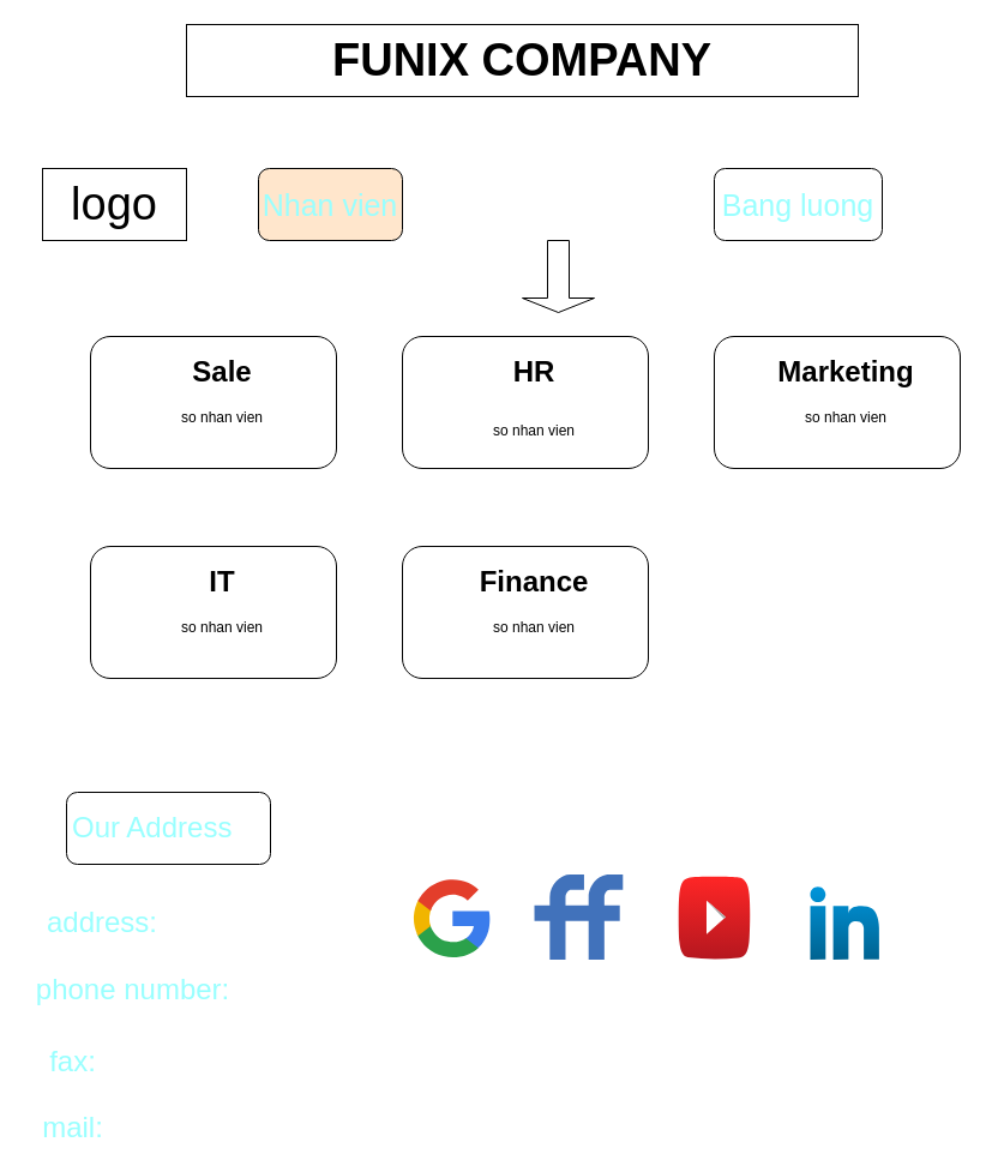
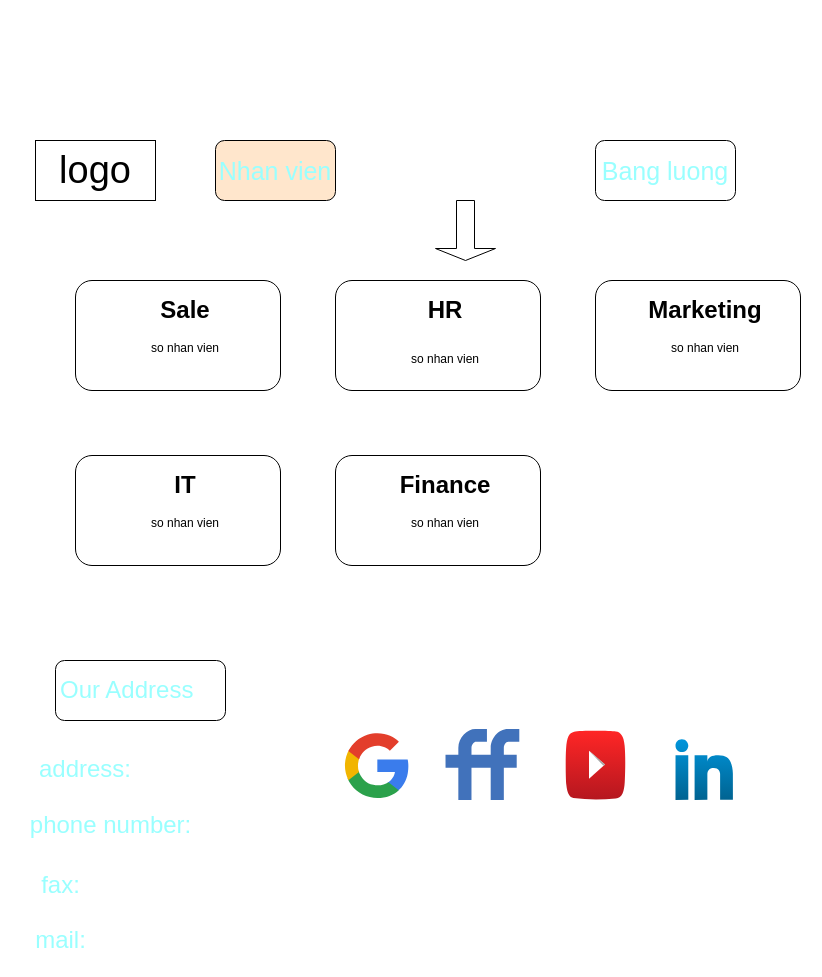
  <mxCell id="0" />
  <mxCell id="1" parent="0" />
- <mxCell id="2" value="&lt;b&gt;&lt;font style=&quot;font-size: 38px&quot;&gt;FUNIX COMPANY&lt;/font&gt;&lt;/b&gt;" style="rounded=0;whiteSpace=wrap;html=1;" parent="1" vertex="1"><mxGeometry x="155" y="20" width="560" height="60" as="geometry" /></mxCell>
  <mxCell id="3" value="logo" style="rounded=0;whiteSpace=wrap;html=1;fontSize=38;" parent="1" vertex="1"><mxGeometry x="35" y="140" width="120" height="60" as="geometry" /></mxCell>
  <mxCell id="4" value="Nhan vien" style="rounded=1;whiteSpace=wrap;html=1;fontSize=25;fontColor=#99FFFF;fillColor=#ffe6cc;" parent="1" vertex="1"><mxGeometry x="215" y="140" width="120" height="60" as="geometry" /></mxCell>
  <mxCell id="5" value="Bang luong" style="rounded=1;whiteSpace=wrap;html=1;fontSize=25;fontColor=#99FFFF;" parent="1" vertex="1"><mxGeometry x="595" y="140" width="140" height="60" as="geometry" /></mxCell>
  <mxCell id="6" value="" style="dashed=0;outlineConnect=0;html=1;align=center;labelPosition=center;verticalLabelPosition=bottom;verticalAlign=top;shape=mxgraph.weblogos.google;fontSize=24;fontColor=#99FFFF;" parent="1" vertex="1"><mxGeometry x="343" y="730" width="65.2" height="69.4" as="geometry" /></mxCell>
  <mxCell id="7" value="" style="dashed=0;outlineConnect=0;html=1;align=center;labelPosition=center;verticalLabelPosition=bottom;verticalAlign=top;shape=mxgraph.weblogos.friendfeed;fillColor=#4172BB;fontSize=24;fontColor=#99FFFF;" parent="1" vertex="1"><mxGeometry x="445" y="728.4" width="73.8" height="71" as="geometry" /></mxCell>
  <mxCell id="8" value="" style="dashed=0;outlineConnect=0;html=1;align=center;labelPosition=center;verticalLabelPosition=bottom;verticalAlign=top;shape=mxgraph.weblogos.youtube_2;fillColor=#FF2626;gradientColor=#B5171F;fontSize=24;fontColor=#99FFFF;" parent="1" vertex="1"><mxGeometry x="565" y="730" width="60" height="69.4" as="geometry" /></mxCell>
  <mxCell id="9" value="" style="dashed=0;outlineConnect=0;html=1;align=center;labelPosition=center;verticalLabelPosition=bottom;verticalAlign=top;shape=mxgraph.weblogos.linkedin;fillColor=#0095DB;gradientColor=#006391;fontSize=24;fontColor=#99FFFF;" parent="1" vertex="1"><mxGeometry x="675" y="738.8" width="57.4" height="60.6" as="geometry" /></mxCell>
  <mxCell id="10" value="Our Address&lt;span style=&quot;white-space: pre&quot;&gt;&#09;&lt;/span&gt;" style="rounded=1;whiteSpace=wrap;html=1;fontSize=24;fontColor=#99FFFF;" parent="1" vertex="1"><mxGeometry x="55" y="660" width="170" height="60" as="geometry" /></mxCell>
  <mxCell id="11" value="address:" style="text;html=1;strokeColor=none;fillColor=none;align=center;verticalAlign=middle;whiteSpace=wrap;rounded=0;fontSize=24;fontColor=#99FFFF;" parent="1" vertex="1"><mxGeometry x="55" y="754.1" width="60" height="30" as="geometry" /></mxCell>
  <mxCell id="12" value="phone number:" style="text;html=1;align=center;verticalAlign=middle;resizable=0;points=[];autosize=1;strokeColor=none;fillColor=none;fontSize=24;fontColor=#99FFFF;" parent="1" vertex="1"><mxGeometry x="20" y="810" width="180" height="30" as="geometry" /></mxCell>
  <mxCell id="13" value="fax:" style="text;html=1;align=center;verticalAlign=middle;resizable=0;points=[];autosize=1;strokeColor=none;fillColor=none;fontSize=24;fontColor=#99FFFF;" parent="1" vertex="1"><mxGeometry x="35" y="870" width="50" height="30" as="geometry" /></mxCell>
  <mxCell id="14" value="mail:" style="text;html=1;align=center;verticalAlign=middle;resizable=0;points=[];autosize=1;strokeColor=none;fillColor=none;fontSize=24;fontColor=#99FFFF;" parent="1" vertex="1"><mxGeometry x="25" y="925" width="70" height="30" as="geometry" /></mxCell>
  <mxCell id="15" value="" style="rounded=1;whiteSpace=wrap;html=1;" vertex="1" parent="1"><mxGeometry x="75" y="280" width="205" height="110" as="geometry" /></mxCell>
  <mxCell id="16" value="&lt;h1&gt;Sale&lt;/h1&gt;&lt;div&gt;so nhan vien&lt;/div&gt;" style="text;html=1;strokeColor=none;fillColor=none;spacing=5;spacingTop=-20;whiteSpace=wrap;overflow=hidden;rounded=0;align=center;" vertex="1" parent="1"><mxGeometry x="90" y="290" width="190" height="120" as="geometry" /></mxCell>
  <mxCell id="17" value="" style="rounded=1;whiteSpace=wrap;html=1;" vertex="1" parent="1"><mxGeometry x="75" y="455" width="205" height="110" as="geometry" /></mxCell>
  <mxCell id="18" value="&lt;h1&gt;IT&lt;/h1&gt;&lt;div&gt;so nhan vien&lt;/div&gt;" style="text;html=1;strokeColor=none;fillColor=none;spacing=5;spacingTop=-20;whiteSpace=wrap;overflow=hidden;rounded=0;align=center;" vertex="1" parent="1"><mxGeometry x="90" y="465" width="190" height="120" as="geometry" /></mxCell>
  <mxCell id="19" value="" style="rounded=1;whiteSpace=wrap;html=1;" vertex="1" parent="1"><mxGeometry x="335" y="455" width="205" height="110" as="geometry" /></mxCell>
  <mxCell id="20" value="&lt;h1&gt;Finance&lt;/h1&gt;&lt;div&gt;so nhan vien&lt;/div&gt;" style="text;html=1;strokeColor=none;fillColor=none;spacing=5;spacingTop=-20;whiteSpace=wrap;overflow=hidden;rounded=0;align=center;" vertex="1" parent="1"><mxGeometry x="350" y="465" width="190" height="120" as="geometry" /></mxCell>
  <mxCell id="21" value="" style="rounded=1;whiteSpace=wrap;html=1;" vertex="1" parent="1"><mxGeometry x="335" y="280" width="205" height="110" as="geometry" /></mxCell>
  <mxCell id="22" value="&lt;h1&gt;&lt;span&gt;HR&lt;/span&gt;&lt;/h1&gt;&lt;h1&gt;&lt;span style=&quot;font-size: 12px ; font-weight: normal&quot;&gt;so nhan vien&lt;/span&gt;&lt;br&gt;&lt;/h1&gt;" style="text;html=1;strokeColor=none;fillColor=none;spacing=5;spacingTop=-20;whiteSpace=wrap;overflow=hidden;rounded=0;align=center;" vertex="1" parent="1"><mxGeometry x="350" y="290" width="190" height="120" as="geometry" /></mxCell>
  <mxCell id="23" value="" style="rounded=1;whiteSpace=wrap;html=1;" vertex="1" parent="1"><mxGeometry x="595" y="280" width="205" height="110" as="geometry" /></mxCell>
  <mxCell id="24" value="&lt;h1&gt;Marketing&lt;/h1&gt;&lt;div&gt;so nhan vien&lt;/div&gt;" style="text;html=1;strokeColor=none;fillColor=none;spacing=5;spacingTop=-20;whiteSpace=wrap;overflow=hidden;rounded=0;align=center;" vertex="1" parent="1"><mxGeometry x="610" y="290" width="190" height="120" as="geometry" /></mxCell>
  <mxCell id="25" value="" style="shape=singleArrow;direction=south;whiteSpace=wrap;html=1;" vertex="1" parent="1"><mxGeometry x="435" y="200" width="60" height="60" as="geometry" /></mxCell>
